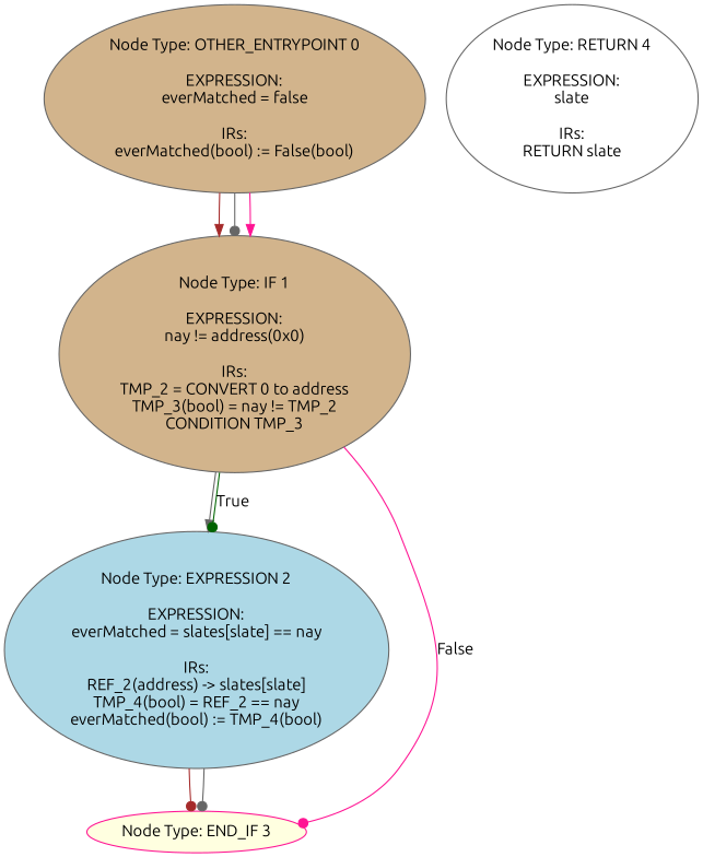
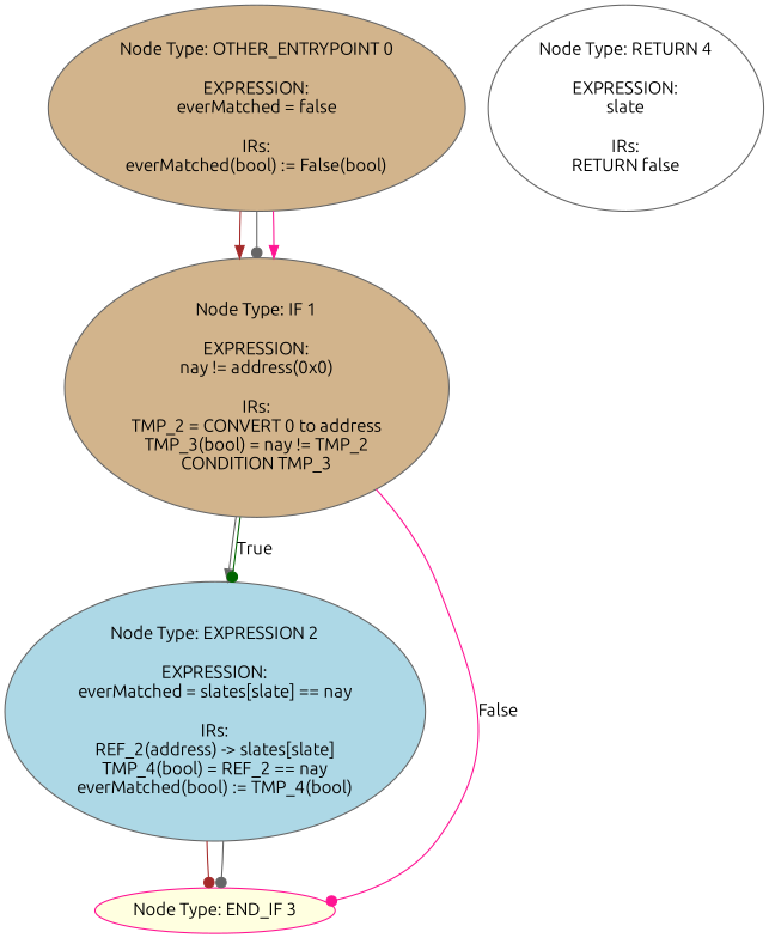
  digraph {
    fontname=Ubuntu
    node [style=filled fillcolor=tan color=gray40 fontname=Ubuntu]
    edge [color=gray40 arrowhead=dot fontname=Ubuntu]
    n1 [label="Node Type: OTHER_ENTRYPOINT 0\n\nEXPRESSION:\neverMatched = false\n\nIRs:\neverMatched(bool) := False(bool)"]
    n2 [label="Node Type: IF 1\n\nEXPRESSION:\nnay != address(0x0)\n\nIRs:\nTMP_2 = CONVERT 0 to address\nTMP_3(bool) = nay != TMP_2\nCONDITION TMP_3"]
    n3 [label="Node Type: EXPRESSION 2\n\nEXPRESSION:\neverMatched = slates[slate] == nay\n\nIRs:\nREF_2(address) -> slates[slate]\nTMP_4(bool) = REF_2 == nay\neverMatched(bool) := TMP_4(bool)" fillcolor=lightblue]
    n4 [label="Node Type: END_IF 3\n" fillcolor=lightyellow color=deeppink]
-   n5 [label="Node Type: RETURN 4\n\nEXPRESSION:\nslate\n\nIRs:\nRETURN slate" fillcolor=white]
+   n5 [label="Node Type: RETURN 4\n\nEXPRESSION:\nslate\n\nIRs:\nRETURN false" fillcolor=white]
    n1 -> n2 [color=brown arrowhead=normal]
    n1 -> n2
    n1 -> n2 [color=deeppink arrowhead=normal]
    n2 -> n3 [arrowhead=normal]
    n2 -> n3 [label=True color=darkgreen]
    n2 -> n4 [label=False color=deeppink]
    n3 -> n4 [color=brown]
    n3 -> n4
  }
